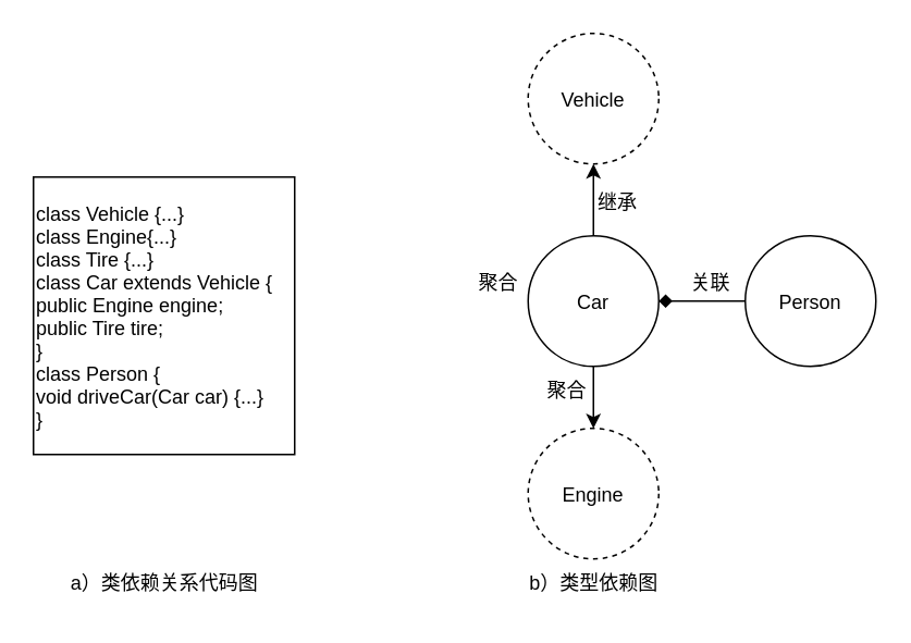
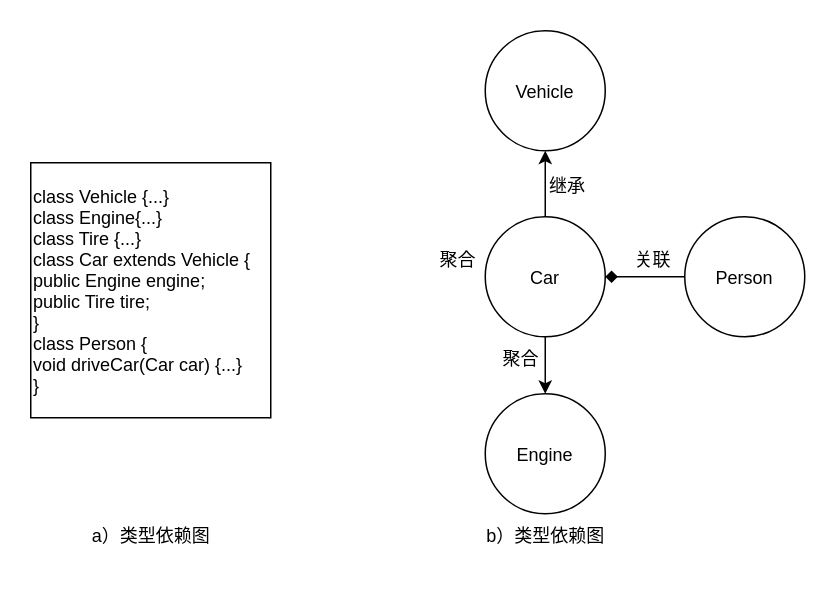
  <mxCell id="0" />
  <mxCell id="1" parent="0" />
  <mxCell id="2" value="class Vehicle {...}&#10;class Engine{...}&#10;class Tire {...}&#10;class Car extends Vehicle {&#10;public Engine engine;&#10;public Tire tire;&#10;}&#10;class Person {&#10;void driveCar(Car car) {...}&#10;}" style="rounded=0;align=left;" vertex="1" parent="1"><mxGeometry x="20" y="108" width="160" height="170" as="geometry" /></mxCell>
  <mxCell id="3" value="继承" style="text;strokeColor=none;fillColor=none;align=center;verticalAlign=middle;rounded=0;" vertex="1" parent="1"><mxGeometry x="348" y="108" width="60" height="30" as="geometry" /></mxCell>
- <mxCell id="4" value="Vehicle" style="ellipse;aspect=fixed;dashed=1;" vertex="1" parent="1"><mxGeometry x="323" y="20" width="80" height="80" as="geometry" /></mxCell>
+ <mxCell id="4" value="Vehicle" style="ellipse;aspect=fixed;" vertex="1" parent="1"><mxGeometry x="323" y="20" width="80" height="80" as="geometry" /></mxCell>
  <mxCell id="5" value="" style="edgeStyle=orthogonalEdgeStyle;rounded=0;orthogonalLoop=1;jettySize=auto;" edge="1" parent="1" source="7" target="4"><mxGeometry relative="1" as="geometry" /></mxCell>
  <mxCell id="6" value="" style="edgeStyle=orthogonalEdgeStyle;rounded=0;orthogonalLoop=1;jettySize=auto;" edge="1" parent="1" source="7" target="10"><mxGeometry relative="1" as="geometry" /></mxCell>
  <mxCell id="7" value="Car" style="ellipse;aspect=fixed;" vertex="1" parent="1"><mxGeometry x="323" y="144" width="80" height="80" as="geometry" /></mxCell>
  <mxCell id="8" value="" style="edgeStyle=orthogonalEdgeStyle;rounded=0;orthogonalLoop=1;jettySize=auto;endArrow=diamond;" edge="1" parent="1" source="9" target="7"><mxGeometry relative="1" as="geometry" /></mxCell>
  <mxCell id="9" value="Person" style="ellipse;aspect=fixed;" vertex="1" parent="1"><mxGeometry x="456" y="144" width="80" height="80" as="geometry" /></mxCell>
- <mxCell id="10" value="Engine" style="ellipse;aspect=fixed;dashed=1;" vertex="1" parent="1"><mxGeometry x="323" y="262" width="80" height="80" as="geometry" /></mxCell>
+ <mxCell id="10" value="Engine" style="ellipse;aspect=fixed;" vertex="1" parent="1"><mxGeometry x="323" y="262" width="80" height="80" as="geometry" /></mxCell>
  <mxCell id="11" value="聚合" style="text;html=1;strokeColor=none;fillColor=none;align=center;verticalAlign=middle;whiteSpace=wrap;rounded=0;" vertex="1" parent="1"><mxGeometry x="275" y="158" width="60" height="30" as="geometry" /></mxCell>
  <mxCell id="12" value="聚合" style="text;html=1;strokeColor=none;fillColor=none;align=center;verticalAlign=middle;whiteSpace=wrap;rounded=0;" vertex="1" parent="1"><mxGeometry x="317" y="224" width="60" height="30" as="geometry" /></mxCell>
  <mxCell id="13" value="关联" style="text;html=1;strokeColor=none;fillColor=none;align=center;verticalAlign=middle;whiteSpace=wrap;rounded=0;" vertex="1" parent="1"><mxGeometry x="405" y="158" width="60" height="30" as="geometry" /></mxCell>
- <mxCell id="14" value="a）类依赖关系代码图" style="text;html=1;strokeColor=none;fillColor=none;align=center;verticalAlign=middle;whiteSpace=wrap;rounded=0;" vertex="1" parent="1"><mxGeometry x="29.5" y="342" width="141" height="30" as="geometry" /></mxCell>
+ <mxCell id="14" value="a）类型依赖图" style="text;html=1;strokeColor=none;fillColor=none;align=center;verticalAlign=middle;whiteSpace=wrap;rounded=0;" vertex="1" parent="1"><mxGeometry x="29.5" y="342" width="141" height="30" as="geometry" /></mxCell>
  <mxCell id="15" value="b）类型依赖图" style="text;html=1;strokeColor=none;fillColor=none;align=center;verticalAlign=middle;whiteSpace=wrap;rounded=0;" vertex="1" parent="1"><mxGeometry x="292.5" y="342" width="141" height="30" as="geometry" /></mxCell>
